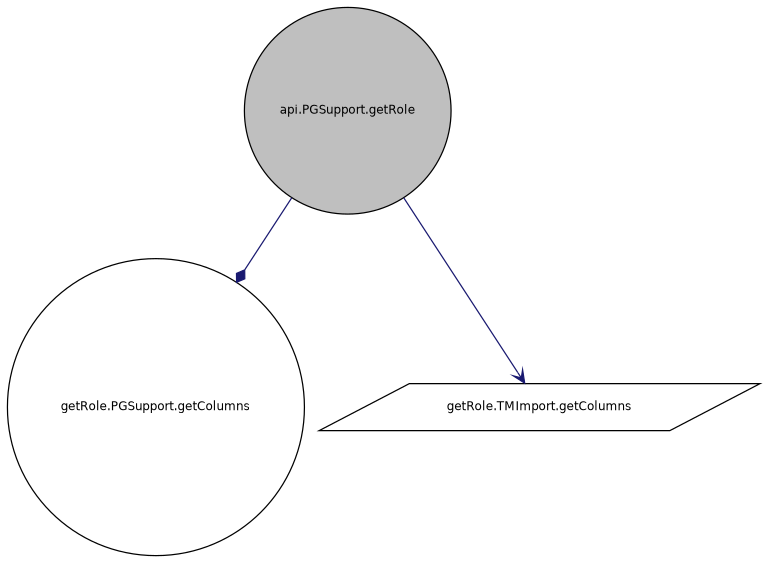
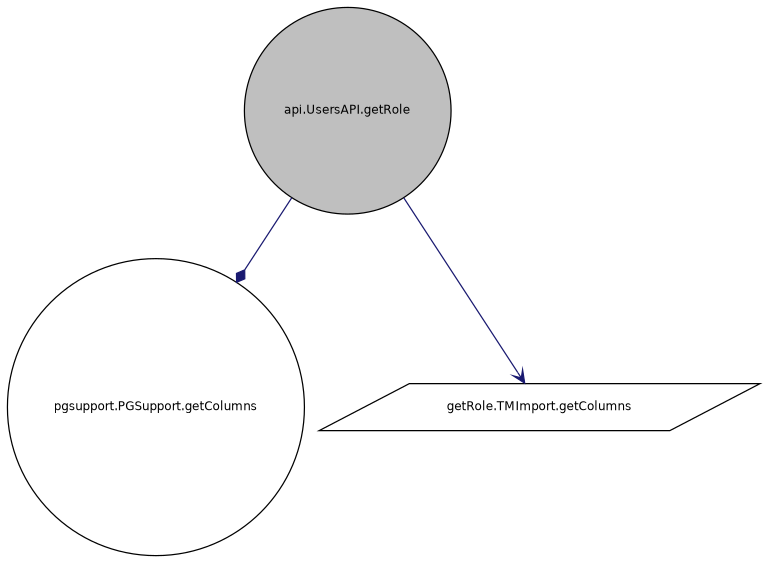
  digraph {
    rankdir=TB
    node [color=black fillcolor=white fontname=Helvetica fontsize=10 shape=circle style=filled]
    edge [color=midnightblue fontname=Helvetica fontsize=10 labelfontname=Helvetica labelfontsize=10 style=solid]
-   n1 [fillcolor=grey75 fontcolor=black height=0.2 label="api.PGSupport.getRole" width=0.4]
-   n2 [height=0.2 label="getRole.PGSupport.getColumns" width=0.4]
+   n1 [fillcolor=grey75 fontcolor=black height=0.2 label="api.UsersAPI.getRole" width=0.4]
+   n2 [height=0.2 label="pgsupport.PGSupport.getColumns" width=0.4]
    n3 [height=0.2 label="getRole.TMImport.getColumns" shape=parallelogram width=0.4]
    n1 -> n2 [arrowhead=diamond]
    n1 -> n3 [arrowhead=vee]
  }
